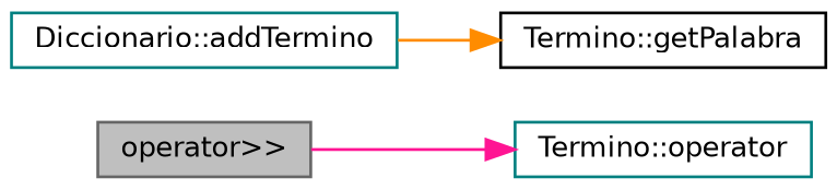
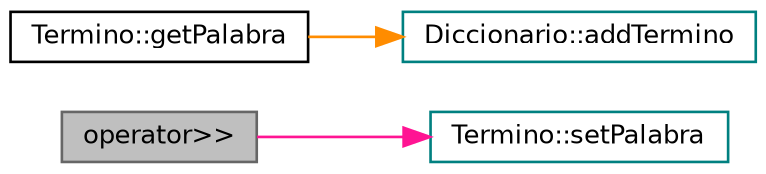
  digraph {
    rankdir=LR
    node [color=teal fillcolor=white fontname=Helvetica fontsize=10 shape=record style=filled]
    edge [fontname=Helvetica fontsize=10 labelfontname=Helvetica labelfontsize=10 style=solid]
    n1 [color=gray40 fillcolor=grey75 fontcolor=black height=0.2 label="operator\>\>" width=0.4]
-   n2 [height=0.2 label="Termino::operator" width=0.4]
+   n2 [height=0.2 label="Termino::setPalabra" width=0.4]
    n3 [height=0.2 label="Diccionario::addTermino" width=0.4]
    n4 [color=black height=0.2 label="Termino::getPalabra" width=0.4]
    n1 -> n2 [color=deeppink]
-   n3 -> n4 [color=darkorange]
+   n4 -> n3 [color=darkorange]
  }
